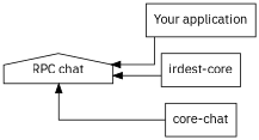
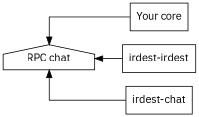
  digraph {
    fontname="IBM Plex Sans"
    rankdir=LR
    splines=ortho
    node [fontname="IBM Plex Sans" shape=rect]
    edge [dir=back fontname="IBM Plex Sans"]
    n1 [label="RPC chat" shape=house]
-   n2 [label="Your application"]
-   n3 [label="irdest-core"]
-   n4 [label="core-chat"]
+   n2 [label="Your core"]
+   n3 [label="irdest-irdest"]
+   n4 [label="irdest-chat"]
    n1 -> n2
    n1 -> n3
    n1 -> n4
  }
